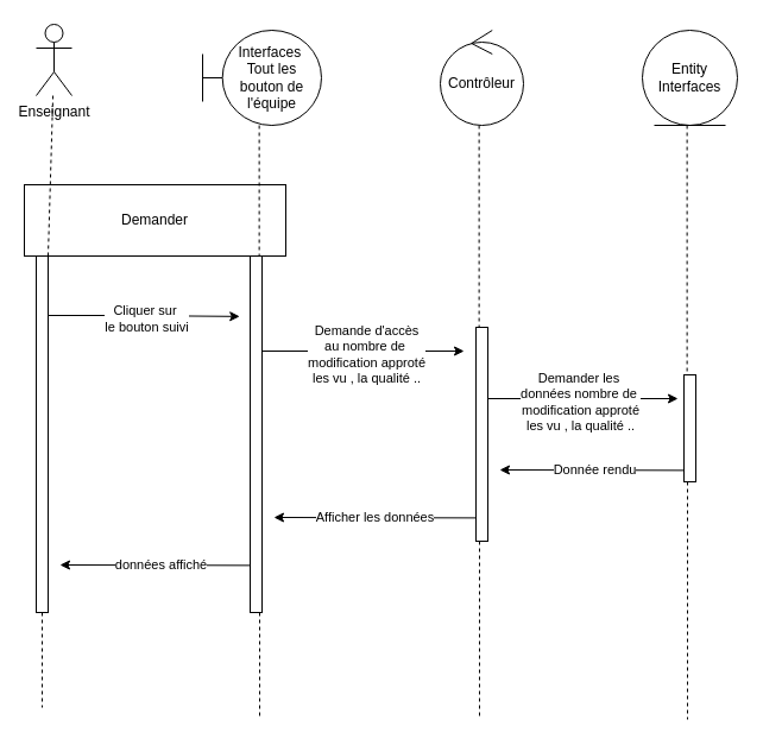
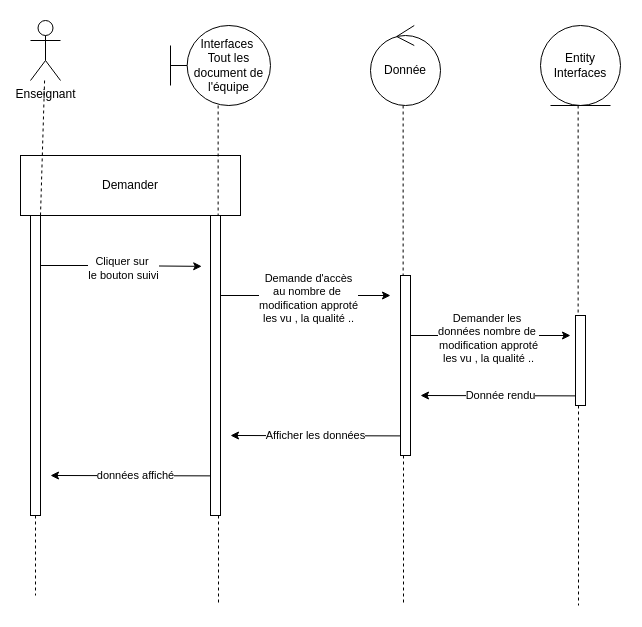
  <mxCell id="0" />
  <mxCell id="1" parent="0" />
  <mxCell id="2" value="Enseignant" style="shape=umlActor;verticalLabelPosition=bottom;verticalAlign=top;html=1;" parent="1" vertex="1"><mxGeometry x="30" y="20" width="30" height="60" as="geometry" /></mxCell>
- <mxCell id="3" value="Interfaces&amp;nbsp;&lt;br&gt;Tout les&lt;br&gt;bouton de&lt;br&gt;l'équipe" style="shape=umlBoundary;whiteSpace=wrap;html=1;" parent="1" vertex="1"><mxGeometry x="170" y="25" width="100" height="80" as="geometry" /></mxCell>
- <mxCell id="4" value="Contrôleur" style="ellipse;shape=umlControl;whiteSpace=wrap;html=1;" parent="1" vertex="1"><mxGeometry x="370" y="25" width="70" height="80" as="geometry" /></mxCell>
+ <mxCell id="3" value="Interfaces&amp;nbsp;&lt;br&gt;Tout les&lt;br&gt;document de&lt;br&gt;l'équipe" style="shape=umlBoundary;whiteSpace=wrap;html=1;" parent="1" vertex="1"><mxGeometry x="170" y="25" width="100" height="80" as="geometry" /></mxCell>
+ <mxCell id="4" value="Donnée" style="ellipse;shape=umlControl;whiteSpace=wrap;html=1;" parent="1" vertex="1"><mxGeometry x="370" y="25" width="70" height="80" as="geometry" /></mxCell>
  <mxCell id="5" value="Entity Interfaces" style="ellipse;shape=umlEntity;whiteSpace=wrap;html=1;" parent="1" vertex="1"><mxGeometry x="540" y="25" width="80" height="80" as="geometry" /></mxCell>
  <mxCell id="6" value="" style="endArrow=none;dashed=1;html=1;rounded=0;startArrow=none;" parent="1" source="22" edge="1"><mxGeometry width="50" height="50" relative="1" as="geometry"><mxPoint x="370" y="135" as="sourcePoint" /><mxPoint x="35" y="595" as="targetPoint" /></mxGeometry></mxCell>
  <mxCell id="7" value="" style="endArrow=none;dashed=1;html=1;rounded=0;startArrow=none;" parent="1" source="20" edge="1"><mxGeometry width="50" height="50" relative="1" as="geometry"><mxPoint x="217.644" y="105" as="sourcePoint" /><mxPoint x="218" y="605" as="targetPoint" /></mxGeometry></mxCell>
  <mxCell id="8" value="" style="endArrow=none;dashed=1;html=1;rounded=0;startArrow=none;" parent="1" source="26" edge="1"><mxGeometry width="50" height="50" relative="1" as="geometry"><mxPoint x="402.644" y="105" as="sourcePoint" /><mxPoint x="403" y="604" as="targetPoint" /></mxGeometry></mxCell>
  <mxCell id="9" value="" style="endArrow=none;dashed=1;html=1;rounded=0;startArrow=none;" parent="1" source="24" edge="1"><mxGeometry width="50" height="50" relative="1" as="geometry"><mxPoint x="577.644" y="105" as="sourcePoint" /><mxPoint x="578" y="605" as="targetPoint" /></mxGeometry></mxCell>
  <mxCell id="10" value="Demander" style="rounded=0;whiteSpace=wrap;html=1;" parent="1" vertex="1"><mxGeometry x="20" y="155" width="220" height="60" as="geometry" /></mxCell>
  <mxCell id="11" value="" style="endArrow=classic;html=1;rounded=0;entryX=0.12;entryY=0.079;entryDx=0;entryDy=0;entryPerimeter=0;" parent="1" edge="1"><mxGeometry relative="1" as="geometry"><mxPoint x="40" y="265" as="sourcePoint" /><mxPoint x="201.2" y="265.85" as="targetPoint" /><Array as="points"><mxPoint x="100.5" y="265" /></Array></mxGeometry></mxCell>
  <mxCell id="12" value="Cliquer sur&amp;nbsp;&lt;br&gt;le bouton suivi" style="edgeLabel;html=1;align=center;verticalAlign=middle;resizable=0;points=[];" parent="11" vertex="1" connectable="0"><mxGeometry x="0.028" y="-2" relative="1" as="geometry"><mxPoint as="offset" /></mxGeometry></mxCell>
  <mxCell id="13" value="" style="endArrow=classic;html=1;rounded=0;" parent="1" edge="1"><mxGeometry relative="1" as="geometry"><mxPoint x="220" y="295" as="sourcePoint" /><mxPoint x="390" y="295" as="targetPoint" /><Array as="points"><mxPoint x="280.5" y="295" /></Array></mxGeometry></mxCell>
  <mxCell id="14" value="Demande d'accès&lt;br&gt;au nombre de&amp;nbsp;&lt;br&gt;modification approté&lt;br&gt;les vu , la qualité .." style="edgeLabel;html=1;align=center;verticalAlign=middle;resizable=0;points=[];" parent="13" vertex="1" connectable="0"><mxGeometry x="0.028" y="-2" relative="1" as="geometry"><mxPoint as="offset" /></mxGeometry></mxCell>
  <mxCell id="15" value="" style="endArrow=classic;html=1;rounded=0;" parent="1" edge="1"><mxGeometry relative="1" as="geometry"><mxPoint x="400" y="335" as="sourcePoint" /><mxPoint x="570" y="335" as="targetPoint" /><Array as="points"><mxPoint x="460.5" y="335" /></Array></mxGeometry></mxCell>
  <mxCell id="16" value="Demander les&amp;nbsp;&lt;br&gt;données nombre de&amp;nbsp;&lt;br&gt;modification approté&lt;br&gt;les vu , la qualité .." style="edgeLabel;html=1;align=center;verticalAlign=middle;resizable=0;points=[];" parent="15" vertex="1" connectable="0"><mxGeometry x="0.028" y="-2" relative="1" as="geometry"><mxPoint as="offset" /></mxGeometry></mxCell>
  <mxCell id="17" value="Donnée rendu" style="endArrow=classic;html=1;rounded=0;entryX=1.312;entryY=0.742;entryDx=0;entryDy=0;entryPerimeter=0;" parent="1" edge="1"><mxGeometry relative="1" as="geometry"><mxPoint x="580.44" y="395.4" as="sourcePoint" /><mxPoint x="420" y="395" as="targetPoint" /><Array as="points" /></mxGeometry></mxCell>
  <mxCell id="18" value="Afficher les données" style="endArrow=classic;html=1;rounded=0;" parent="1" edge="1"><mxGeometry relative="1" as="geometry"><mxPoint x="400.44" y="435.4" as="sourcePoint" /><mxPoint x="230" y="435" as="targetPoint" /><Array as="points" /></mxGeometry></mxCell>
  <mxCell id="19" value="données affiché" style="endArrow=classic;html=1;rounded=0;" parent="1" edge="1"><mxGeometry relative="1" as="geometry"><mxPoint x="220.44" y="475.4" as="sourcePoint" /><mxPoint x="50" y="475" as="targetPoint" /><Array as="points" /></mxGeometry></mxCell>
  <mxCell id="20" value="" style="html=1;points=[];perimeter=orthogonalPerimeter;" parent="1" vertex="1"><mxGeometry x="210" y="215" width="10" height="300" as="geometry" /></mxCell>
  <mxCell id="21" value="" style="endArrow=none;dashed=1;html=1;rounded=0;" parent="1" target="20" edge="1"><mxGeometry width="50" height="50" relative="1" as="geometry"><mxPoint x="217.644" y="105" as="sourcePoint" /><mxPoint x="218" y="605" as="targetPoint" /></mxGeometry></mxCell>
  <mxCell id="22" value="" style="html=1;points=[];perimeter=orthogonalPerimeter;" parent="1" vertex="1"><mxGeometry x="30" y="215" width="10" height="300" as="geometry" /></mxCell>
  <mxCell id="23" value="" style="endArrow=none;dashed=1;html=1;rounded=0;" parent="1" source="2" target="22" edge="1"><mxGeometry width="50" height="50" relative="1" as="geometry"><mxPoint x="35" y="95" as="sourcePoint" /><mxPoint x="35" y="595" as="targetPoint" /></mxGeometry></mxCell>
  <mxCell id="24" value="" style="html=1;points=[];perimeter=orthogonalPerimeter;" parent="1" vertex="1"><mxGeometry x="575" y="315" width="10" height="90" as="geometry" /></mxCell>
  <mxCell id="25" value="" style="endArrow=none;dashed=1;html=1;rounded=0;" parent="1" target="24" edge="1"><mxGeometry width="50" height="50" relative="1" as="geometry"><mxPoint x="577.644" y="105" as="sourcePoint" /><mxPoint x="578" y="605" as="targetPoint" /></mxGeometry></mxCell>
  <mxCell id="26" value="" style="html=1;points=[];perimeter=orthogonalPerimeter;" parent="1" vertex="1"><mxGeometry x="400" y="275" width="10" height="180" as="geometry" /></mxCell>
  <mxCell id="27" value="" style="endArrow=none;dashed=1;html=1;rounded=0;" parent="1" target="26" edge="1"><mxGeometry width="50" height="50" relative="1" as="geometry"><mxPoint x="402.644" y="105" as="sourcePoint" /><mxPoint x="403" y="604" as="targetPoint" /></mxGeometry></mxCell>
